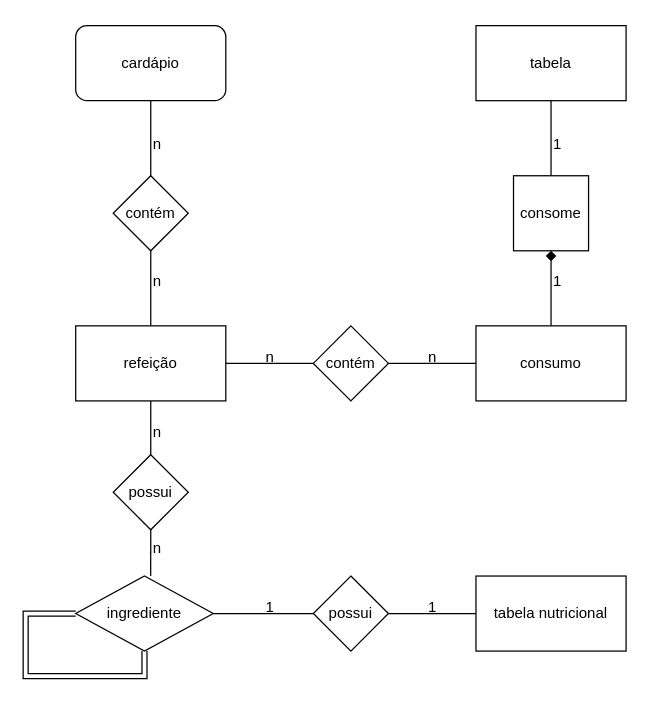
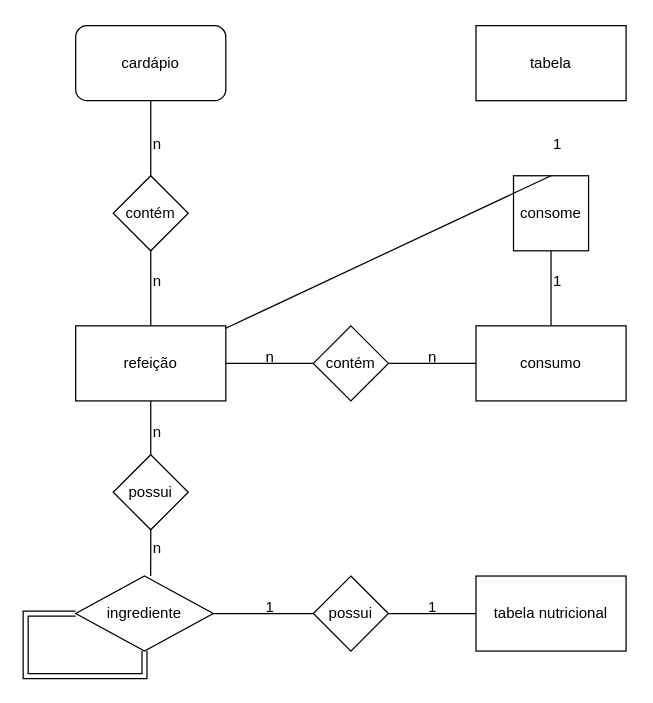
  <mxCell id="0" />
  <mxCell id="1" parent="0" />
  <mxCell id="2" value="cardápio" style="whiteSpace=wrap;html=1;rounded=1;" vertex="1" parent="1"><mxGeometry x="60" y="20" width="120" height="60" as="geometry" /></mxCell>
  <mxCell id="3" style="edgeStyle=orthogonalEdgeStyle;rounded=0;orthogonalLoop=1;jettySize=auto;html=1;entryX=0;entryY=0.5;entryDx=0;entryDy=0;endArrow=none;endFill=0;" edge="1" parent="1" source="5" target="13"><mxGeometry relative="1" as="geometry" /></mxCell>
  <mxCell id="4" style="edgeStyle=orthogonalEdgeStyle;rounded=0;orthogonalLoop=1;jettySize=auto;html=1;entryX=0;entryY=0.5;entryDx=0;entryDy=0;exitX=0.5;exitY=1;exitDx=0;exitDy=0;startArrow=none;startFill=0;shape=link;" edge="1" parent="1" source="5" target="5"><mxGeometry relative="1" as="geometry"><mxPoint x="80" y="580" as="targetPoint" /><Array as="points"><mxPoint x="115" y="540" /><mxPoint x="20" y="540" /><mxPoint x="20" y="490" /></Array></mxGeometry></mxCell>
  <mxCell id="5" value="ingrediente" style="rhombus;whiteSpace=wrap;html=1;" vertex="1" parent="1"><mxGeometry x="60" y="460" width="110" height="60" as="geometry" /></mxCell>
  <mxCell id="6" value="refeição" style="rounded=0;whiteSpace=wrap;html=1;" vertex="1" parent="1"><mxGeometry x="60" y="260" width="120" height="60" as="geometry" /></mxCell>
  <mxCell id="7" value="tabela" style="rounded=0;whiteSpace=wrap;html=1;" vertex="1" parent="1"><mxGeometry x="380" y="20" width="120" height="60" as="geometry" /></mxCell>
  <mxCell id="8" value="consumo" style="rounded=0;whiteSpace=wrap;html=1;" vertex="1" parent="1"><mxGeometry x="380" y="260" width="120" height="60" as="geometry" /></mxCell>
  <mxCell id="9" value="tabela nutricional" style="rounded=0;whiteSpace=wrap;html=1;" vertex="1" parent="1"><mxGeometry x="380" y="460" width="120" height="60" as="geometry" /></mxCell>
  <mxCell id="10" value="contém" style="rhombus;whiteSpace=wrap;html=1;" vertex="1" parent="1"><mxGeometry x="90" y="140" width="60" height="60" as="geometry" /></mxCell>
  <mxCell id="11" value="possui" style="rhombus;whiteSpace=wrap;html=1;" vertex="1" parent="1"><mxGeometry x="90" y="363" width="60" height="60" as="geometry" /></mxCell>
  <mxCell id="12" style="edgeStyle=orthogonalEdgeStyle;rounded=0;orthogonalLoop=1;jettySize=auto;html=1;entryX=0;entryY=0.5;entryDx=0;entryDy=0;endArrow=none;endFill=0;" edge="1" parent="1" source="13" target="9"><mxGeometry relative="1" as="geometry" /></mxCell>
  <mxCell id="13" value="possui" style="rhombus;whiteSpace=wrap;html=1;" vertex="1" parent="1"><mxGeometry x="250" y="460" width="60" height="60" as="geometry" /></mxCell>
  <mxCell id="14" value="" style="endArrow=none;html=1;rounded=0;entryX=0.5;entryY=1;entryDx=0;entryDy=0;exitX=0.5;exitY=0;exitDx=0;exitDy=0;" edge="1" parent="1" source="10" target="2"><mxGeometry width="50" height="50" relative="1" as="geometry"><mxPoint x="380" y="190" as="sourcePoint" /><mxPoint x="430" y="140" as="targetPoint" /></mxGeometry></mxCell>
  <mxCell id="15" value="" style="endArrow=none;html=1;rounded=0;entryX=0.5;entryY=1;entryDx=0;entryDy=0;exitX=0.5;exitY=0;exitDx=0;exitDy=0;" edge="1" parent="1" source="6" target="10"><mxGeometry width="50" height="50" relative="1" as="geometry"><mxPoint x="130" y="150" as="sourcePoint" /><mxPoint x="130" y="90" as="targetPoint" /></mxGeometry></mxCell>
  <mxCell id="16" value="" style="endArrow=none;html=1;rounded=0;entryX=0.5;entryY=1;entryDx=0;entryDy=0;exitX=0.5;exitY=0;exitDx=0;exitDy=0;" edge="1" parent="1" source="11" target="6"><mxGeometry width="50" height="50" relative="1" as="geometry"><mxPoint x="130" y="270" as="sourcePoint" /><mxPoint x="130" y="210" as="targetPoint" /></mxGeometry></mxCell>
  <mxCell id="17" value="" style="endArrow=none;html=1;rounded=0;entryX=0.5;entryY=1;entryDx=0;entryDy=0;exitX=0.545;exitY=0;exitDx=0;exitDy=0;exitPerimeter=0;" edge="1" parent="1" source="5" target="11"><mxGeometry width="50" height="50" relative="1" as="geometry"><mxPoint x="130" y="370" as="sourcePoint" /><mxPoint x="130" y="330" as="targetPoint" /></mxGeometry></mxCell>
  <mxCell id="18" value="consome" style="whiteSpace=wrap;html=1;rounded=0;" vertex="1" parent="1"><mxGeometry x="410" y="140" width="60" height="60" as="geometry" /></mxCell>
- <mxCell id="19" value="" style="endArrow=none;html=1;rounded=0;entryX=0.5;entryY=1;entryDx=0;entryDy=0;exitX=0.5;exitY=0;exitDx=0;exitDy=0;" edge="1" parent="1" source="18" target="7"><mxGeometry width="50" height="50" relative="1" as="geometry"><mxPoint x="380" y="210" as="sourcePoint" /><mxPoint x="430" y="160" as="targetPoint" /></mxGeometry></mxCell>
- <mxCell id="20" value="" style="endArrow=diamond;html=1;rounded=0;entryX=0.5;entryY=1;entryDx=0;entryDy=0;exitX=0.5;exitY=0;exitDx=0;exitDy=0;" edge="1" parent="1" source="8" target="18"><mxGeometry width="50" height="50" relative="1" as="geometry"><mxPoint x="380" y="210" as="sourcePoint" /><mxPoint x="430" y="160" as="targetPoint" /></mxGeometry></mxCell>
+ <mxCell id="19" value="" style="endArrow=none;html=1;rounded=0;exitX=0.5;exitY=0;exitDx=0;exitDy=0;" edge="1" parent="1" source="18" target="6"><mxGeometry width="50" height="50" relative="1" as="geometry"><mxPoint x="380" y="210" as="sourcePoint" /><mxPoint x="430" y="160" as="targetPoint" /></mxGeometry></mxCell>
+ <mxCell id="20" value="" style="endArrow=none;html=1;rounded=0;entryX=0.5;entryY=1;entryDx=0;entryDy=0;exitX=0.5;exitY=0;exitDx=0;exitDy=0;" edge="1" parent="1" source="8" target="18"><mxGeometry width="50" height="50" relative="1" as="geometry"><mxPoint x="380" y="210" as="sourcePoint" /><mxPoint x="430" y="160" as="targetPoint" /></mxGeometry></mxCell>
  <mxCell id="21" value="contém" style="rhombus;whiteSpace=wrap;html=1;" vertex="1" parent="1"><mxGeometry x="250" y="260" width="60" height="60" as="geometry" /></mxCell>
  <mxCell id="22" value="" style="endArrow=none;html=1;rounded=0;exitX=1;exitY=0.5;exitDx=0;exitDy=0;entryX=0;entryY=0.5;entryDx=0;entryDy=0;" edge="1" parent="1" source="21" target="8"><mxGeometry width="50" height="50" relative="1" as="geometry"><mxPoint x="540" y="320" as="sourcePoint" /><mxPoint x="370" y="290" as="targetPoint" /></mxGeometry></mxCell>
  <mxCell id="23" value="" style="endArrow=none;html=1;rounded=0;entryX=0;entryY=0.5;entryDx=0;entryDy=0;exitX=1;exitY=0.5;exitDx=0;exitDy=0;" edge="1" parent="1" source="6" target="21"><mxGeometry width="50" height="50" relative="1" as="geometry"><mxPoint x="210" y="300" as="sourcePoint" /><mxPoint x="290" y="220" as="targetPoint" /></mxGeometry></mxCell>
  <mxCell id="24" value="n" style="text;html=1;align=center;verticalAlign=middle;resizable=0;points=[];autosize=1;strokeColor=none;fillColor=none;" vertex="1" parent="1"><mxGeometry x="110" y="100" width="30" height="30" as="geometry" /></mxCell>
  <mxCell id="25" value="n" style="text;html=1;align=center;verticalAlign=middle;resizable=0;points=[];autosize=1;strokeColor=none;fillColor=none;" vertex="1" parent="1"><mxGeometry x="110" y="210" width="30" height="30" as="geometry" /></mxCell>
  <mxCell id="26" value="n" style="text;html=1;align=center;verticalAlign=middle;resizable=0;points=[];autosize=1;strokeColor=none;fillColor=none;" vertex="1" parent="1"><mxGeometry x="110" y="330" width="30" height="30" as="geometry" /></mxCell>
  <mxCell id="27" value="n" style="text;html=1;align=center;verticalAlign=middle;resizable=0;points=[];autosize=1;strokeColor=none;fillColor=none;" vertex="1" parent="1"><mxGeometry x="110" y="423" width="30" height="30" as="geometry" /></mxCell>
  <mxCell id="28" value="1" style="text;html=1;align=center;verticalAlign=middle;resizable=0;points=[];autosize=1;strokeColor=none;fillColor=none;" vertex="1" parent="1"><mxGeometry x="200" y="470" width="30" height="30" as="geometry" /></mxCell>
  <mxCell id="29" value="1" style="text;html=1;align=center;verticalAlign=middle;resizable=0;points=[];autosize=1;strokeColor=none;fillColor=none;" vertex="1" parent="1"><mxGeometry x="330" y="470" width="30" height="30" as="geometry" /></mxCell>
  <mxCell id="30" value="n" style="text;html=1;align=center;verticalAlign=middle;resizable=0;points=[];autosize=1;strokeColor=none;fillColor=none;rotation=0;" vertex="1" parent="1"><mxGeometry x="200" y="270" width="30" height="30" as="geometry" /></mxCell>
  <mxCell id="31" value="n" style="text;html=1;align=center;verticalAlign=middle;resizable=0;points=[];autosize=1;strokeColor=none;fillColor=none;rotation=0;" vertex="1" parent="1"><mxGeometry x="330" y="270" width="30" height="30" as="geometry" /></mxCell>
  <mxCell id="32" value="1" style="text;html=1;align=center;verticalAlign=middle;resizable=0;points=[];autosize=1;strokeColor=none;fillColor=none;" vertex="1" parent="1"><mxGeometry x="430" y="100" width="30" height="30" as="geometry" /></mxCell>
  <mxCell id="33" value="1" style="text;html=1;align=center;verticalAlign=middle;resizable=0;points=[];autosize=1;strokeColor=none;fillColor=none;" vertex="1" parent="1"><mxGeometry x="430" y="210" width="30" height="30" as="geometry" /></mxCell>
